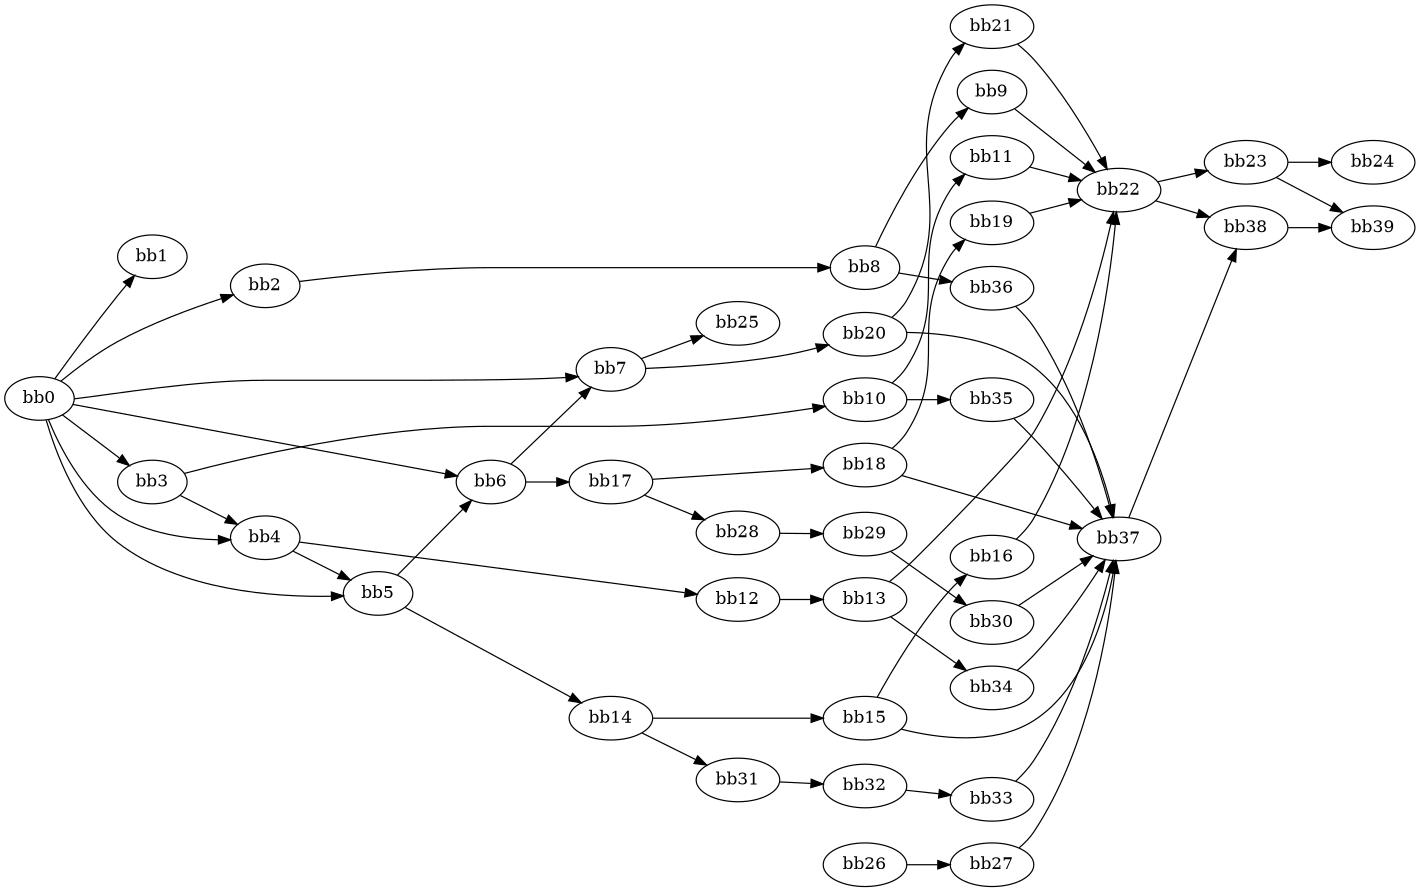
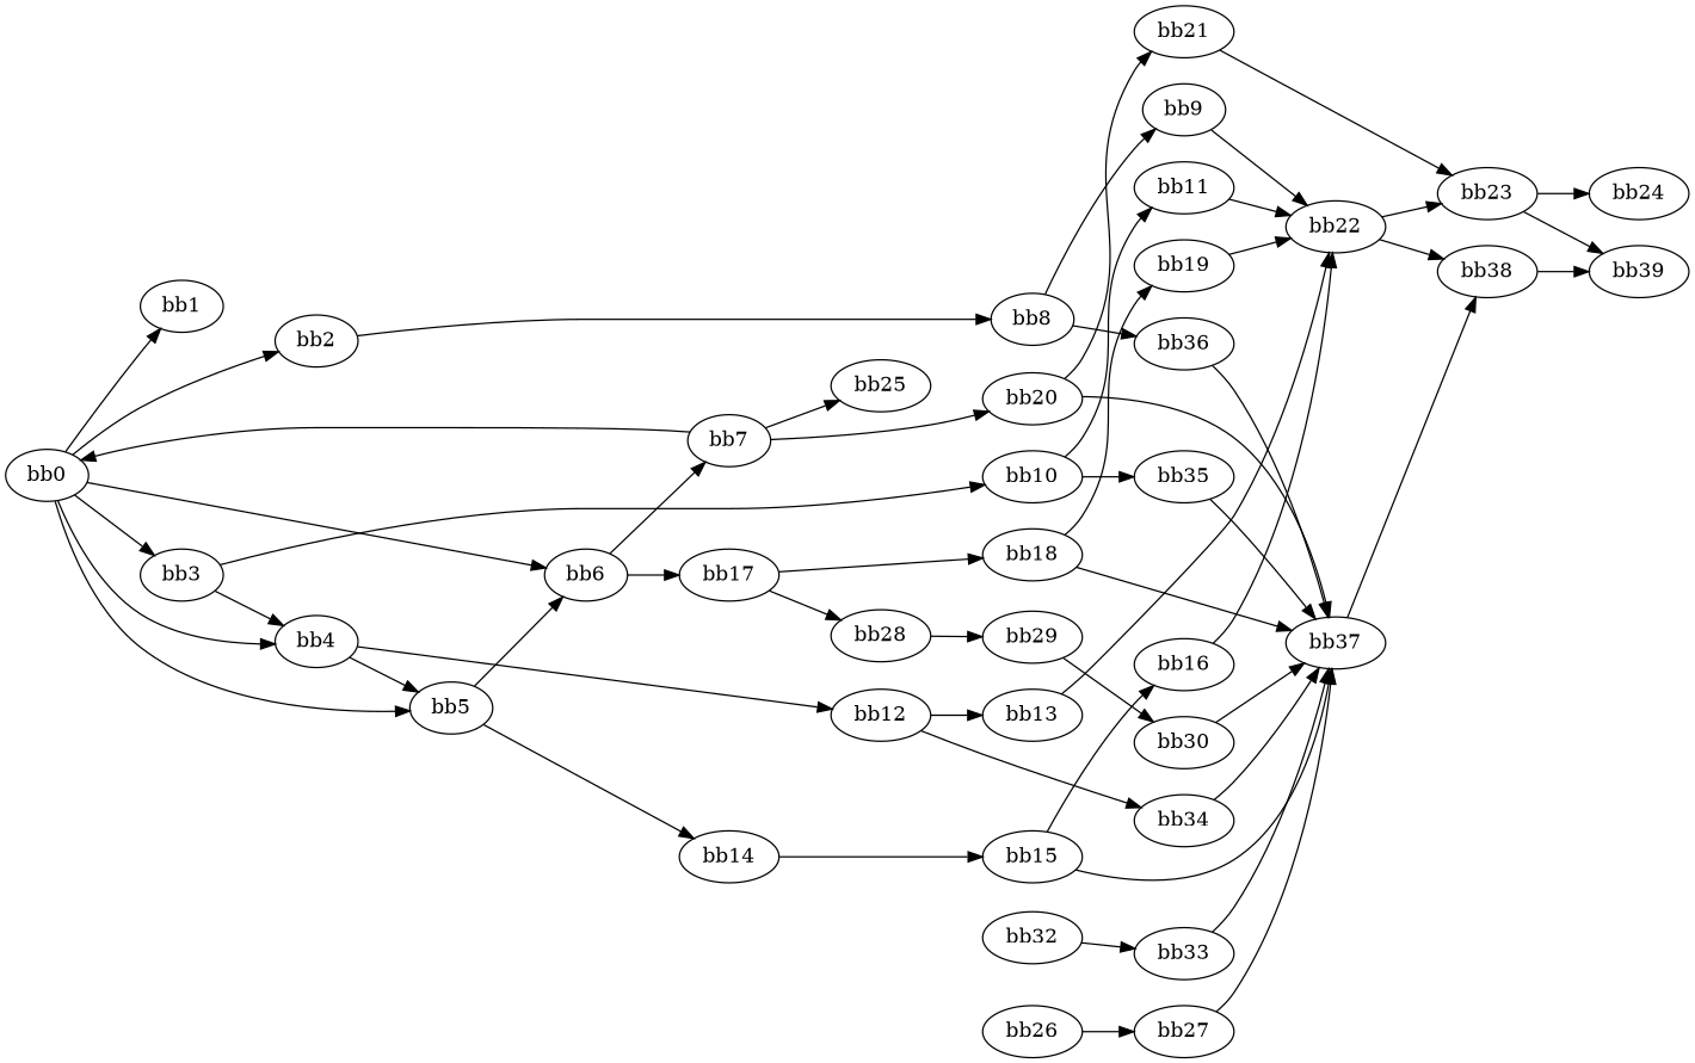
  digraph {
    rankdir=LR
    n1 [label="bb0\l"]
    n2 [label="bb1\l"]
    n3 [label="bb2\l"]
    n4 [label="bb3\l"]
    n5 [label="bb4\l"]
    n6 [label="bb5\l"]
    n7 [label="bb6\l"]
    n8 [label="bb7\l"]
    n9 [label="bb8\l"]
    n10 [label="bb10\l"]
    n11 [label="bb12\l"]
    n12 [label="bb14\l"]
    n13 [label="bb17\l"]
    n14 [label="bb20\l"]
    n15 [label="bb25\l"]
    n16 [label="bb9\l"]
    n17 [label="bb36\l"]
    n18 [label="bb11\l"]
    n19 [label="bb35\l"]
    n20 [label="bb13\l"]
    n21 [label="bb34\l"]
    n22 [label="bb15\l"]
-   n23 [label="bb31\l"]
    n24 [label="bb18\l"]
    n25 [label="bb28\l"]
    n26 [label="bb37\l"]
    n27 [label="bb21\l"]
    n28 [label="bb22\l"]
    n29 [label="bb23\l"]
    n30 [label="bb38\l"]
    n31 [label="bb16\l"]
    n32 [label="bb32\l"]
    n33 [label="bb19\l"]
    n34 [label="bb29\l"]
    n35 [label="bb24\l"]
    n36 [label="bb39\l"]
    n37 [label="bb26\l"]
    n38 [label="bb27\l"]
    n39 [label="bb30\l"]
    n40 [label="bb33\l"]
    n1 -> n2
    n1 -> n3
    n1 -> n4
    n1 -> n5
    n1 -> n6
    n1 -> n7
-   n1 -> n8
+   n8 -> n1
    n3 -> n9
    n4 -> n5
    n4 -> n10
    n5 -> n6
    n5 -> n11
    n6 -> n7
    n6 -> n12
    n7 -> n8
    n7 -> n13
    n8 -> n14
    n8 -> n15
    n9 -> n16
    n9 -> n17
    n10 -> n18
    n10 -> n19
    n11 -> n20
-   n20 -> n21
+   n11 -> n21
    n12 -> n22
-   n12 -> n23
    n13 -> n24
    n13 -> n25
    n14 -> n26
    n14 -> n27
    n16 -> n28
    n17 -> n26
    n18 -> n28
    n19 -> n26
    n20 -> n28
    n21 -> n26
    n22 -> n26
    n22 -> n31
-   n23 -> n32
    n24 -> n26
    n24 -> n33
    n25 -> n34
    n26 -> n30
-   n27 -> n28
+   n27 -> n29
    n28 -> n29
    n28 -> n30
    n29 -> n35
    n29 -> n36
    n30 -> n36
    n31 -> n28
    n32 -> n40
    n33 -> n28
    n34 -> n39
    n37 -> n38
    n38 -> n26
    n39 -> n26
    n40 -> n26
  }
